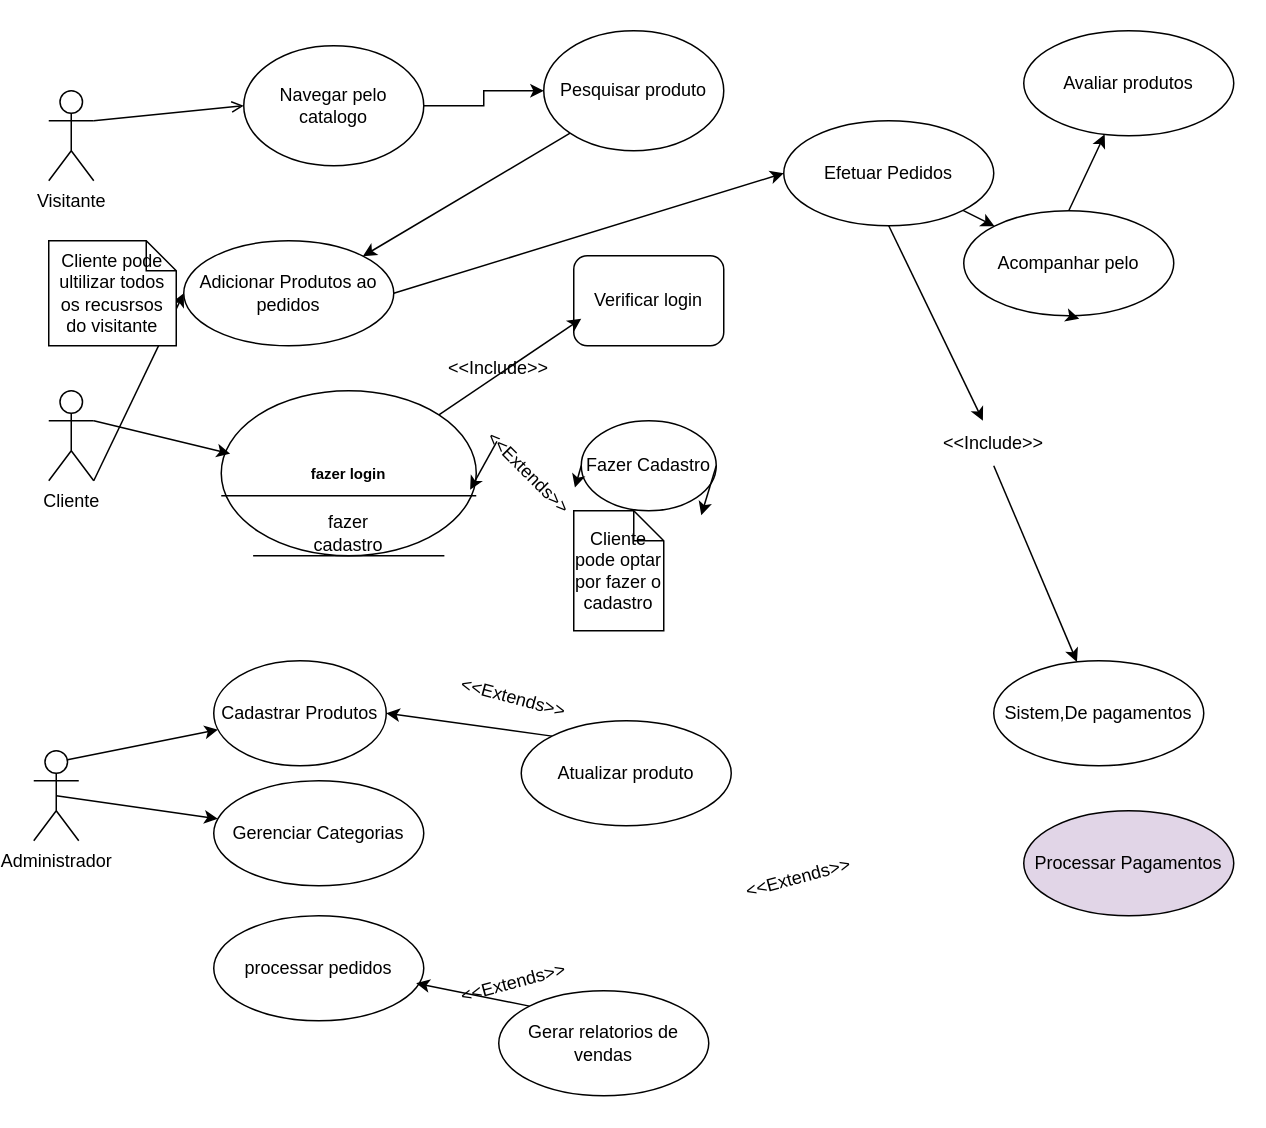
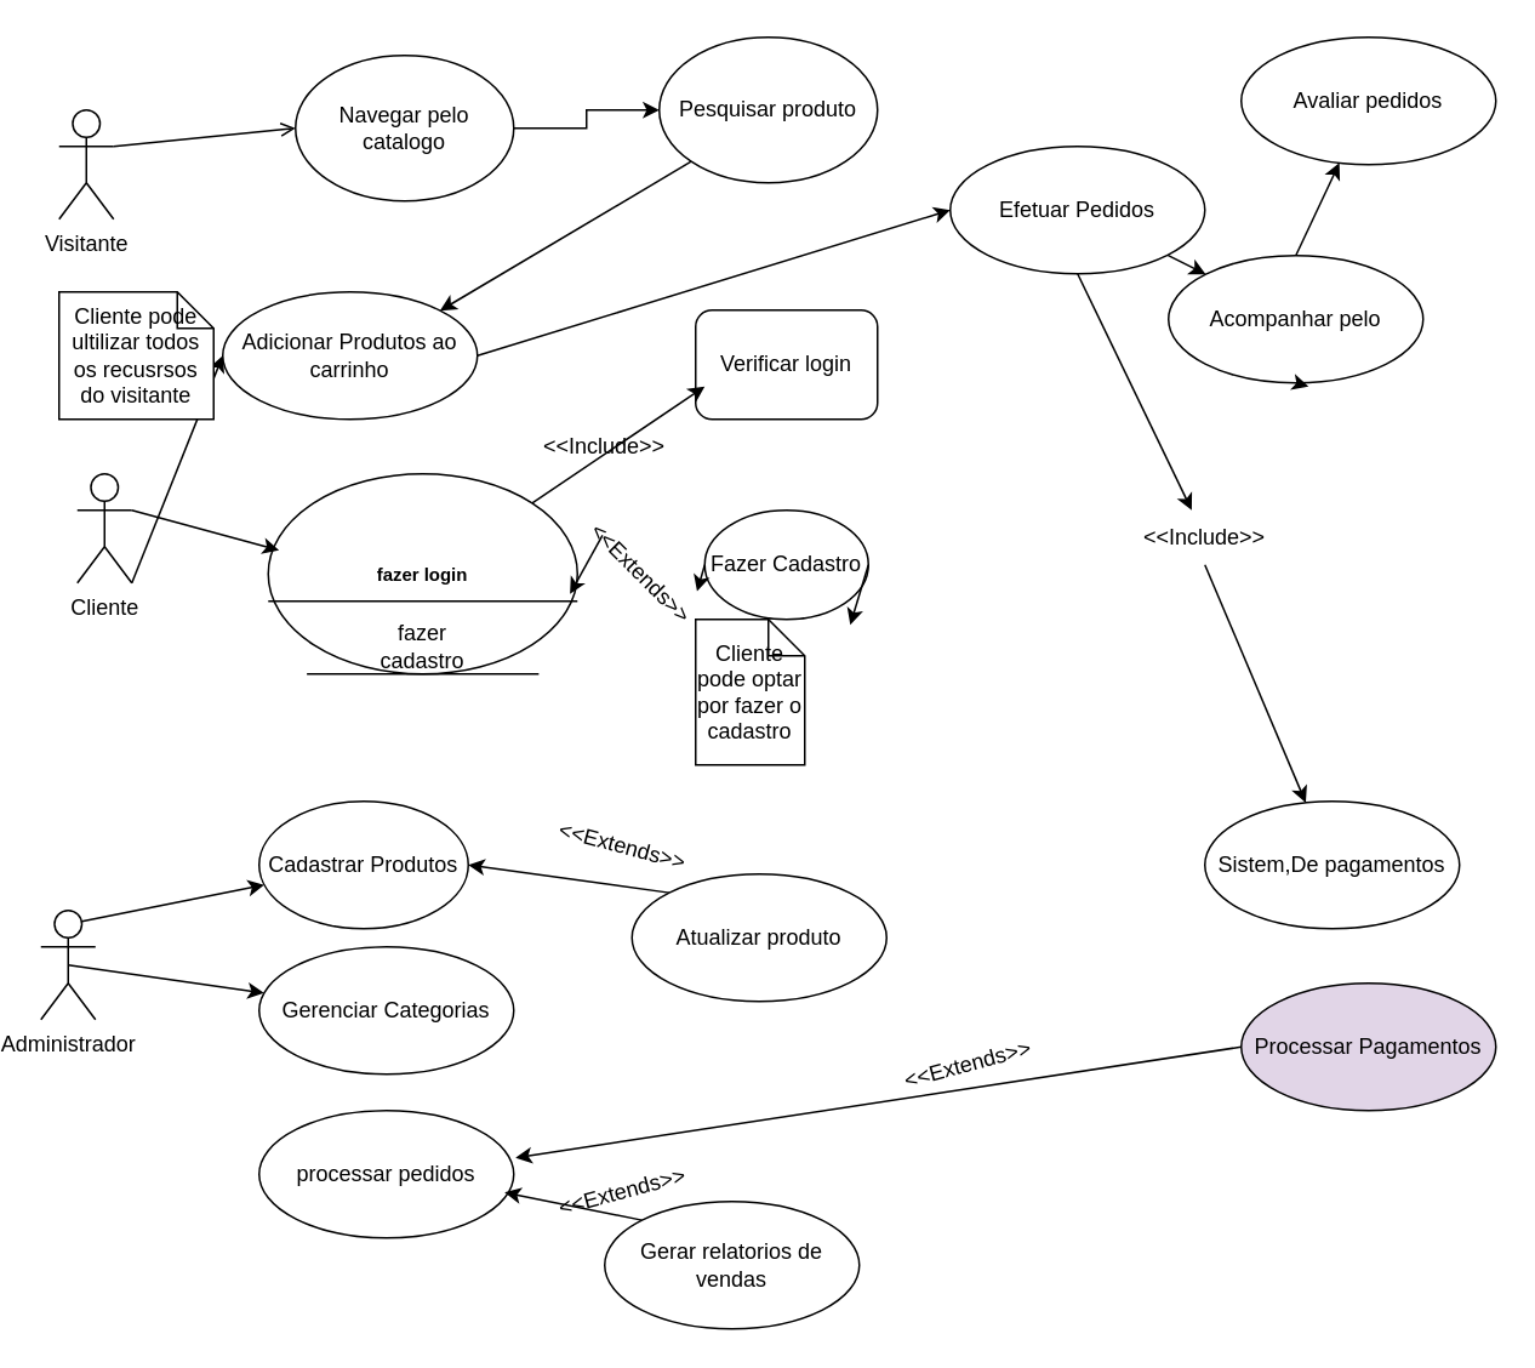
  <mxCell id="0" />
  <mxCell id="1" parent="0" />
  <mxCell id="2" style="rounded=0;orthogonalLoop=1;jettySize=auto;html=1;exitX=1;exitY=1;exitDx=0;exitDy=0;exitPerimeter=0;entryX=0;entryY=0.5;entryDx=0;entryDy=0;" edge="1" parent="1" source="3" target="15"><mxGeometry relative="1" as="geometry" /></mxCell>
- <mxCell id="3" value="Cliente" style="shape=umlActor;verticalLabelPosition=bottom;verticalAlign=top;html=1;" vertex="1" parent="1"><mxGeometry x="30" y="260" width="30" height="60" as="geometry" /></mxCell>
+ <mxCell id="3" value="Cliente" style="shape=umlActor;verticalLabelPosition=bottom;verticalAlign=top;html=1;" vertex="1" parent="1"><mxGeometry x="40" y="260" width="30" height="60" as="geometry" /></mxCell>
  <mxCell id="4" value="&lt;h5&gt;fazer login&lt;/h5&gt;" style="ellipse;shape=umlEntity;whiteSpace=wrap;html=1;" vertex="1" parent="1"><mxGeometry x="145" y="260" width="170" height="110" as="geometry" /></mxCell>
  <mxCell id="5" value="" style="line;strokeWidth=1;fillColor=none;align=left;verticalAlign=middle;spacingTop=-1;spacingLeft=3;spacingRight=3;rotatable=0;labelPosition=right;points=[];portConstraint=eastwest;strokeColor=inherit;" vertex="1" parent="1"><mxGeometry x="145" y="326" width="170" height="8" as="geometry" /></mxCell>
  <mxCell id="6" value="fazer cadastro" style="text;html=1;align=center;verticalAlign=middle;whiteSpace=wrap;rounded=0;" vertex="1" parent="1"><mxGeometry x="200" y="340" width="60" height="30" as="geometry" /></mxCell>
  <mxCell id="7" style="rounded=0;orthogonalLoop=1;jettySize=auto;html=1;exitX=1;exitY=0.333;exitDx=0;exitDy=0;exitPerimeter=0;entryX=0.035;entryY=0.382;entryDx=0;entryDy=0;entryPerimeter=0;" edge="1" parent="1" source="3" target="4"><mxGeometry relative="1" as="geometry" /></mxCell>
  <mxCell id="8" value="Verificar login" style="whiteSpace=wrap;html=1;rounded=1;" vertex="1" parent="1"><mxGeometry x="380" y="170" width="100" height="60" as="geometry" /></mxCell>
  <mxCell id="9" style="rounded=0;orthogonalLoop=1;jettySize=auto;html=1;exitX=1;exitY=0;exitDx=0;exitDy=0;entryX=0.05;entryY=0.7;entryDx=0;entryDy=0;entryPerimeter=0;" edge="1" parent="1" source="4" target="8"><mxGeometry relative="1" as="geometry" /></mxCell>
  <mxCell id="10" value="&amp;lt;&amp;lt;Include&amp;gt;&amp;gt;" style="text;html=1;align=center;verticalAlign=middle;whiteSpace=wrap;rounded=0;" vertex="1" parent="1"><mxGeometry x="300" y="230" width="60" height="30" as="geometry" /></mxCell>
  <mxCell id="11" value="Fazer Cadastro" style="ellipse;whiteSpace=wrap;html=1;" vertex="1" parent="1"><mxGeometry x="385" y="280" width="90" height="60" as="geometry" /></mxCell>
  <mxCell id="12" style="rounded=0;orthogonalLoop=1;jettySize=auto;html=1;exitX=0;exitY=0.5;exitDx=0;exitDy=0;entryX=0.976;entryY=0;entryDx=0;entryDy=0;entryPerimeter=0;" edge="1" parent="1" source="23" target="5"><mxGeometry relative="1" as="geometry" /></mxCell>
  <mxCell id="13" style="rounded=0;orthogonalLoop=1;jettySize=auto;html=1;exitX=1;exitY=0.5;exitDx=0;exitDy=0;entryX=0.706;entryY=0.027;entryDx=0;entryDy=0;entryPerimeter=0;" edge="1" parent="1" source="11"><mxGeometry relative="1" as="geometry"><mxPoint x="465.02" y="342.97" as="targetPoint" /></mxGeometry></mxCell>
  <mxCell id="14" style="rounded=0;orthogonalLoop=1;jettySize=auto;html=1;exitX=1;exitY=0.5;exitDx=0;exitDy=0;entryX=0;entryY=0.5;entryDx=0;entryDy=0;" edge="1" parent="1" source="15" target="26"><mxGeometry relative="1" as="geometry" /></mxCell>
- <mxCell id="15" value="Adicionar Produtos ao pedidos" style="ellipse;whiteSpace=wrap;html=1;" vertex="1" parent="1"><mxGeometry x="120" y="160" width="140" height="70" as="geometry" /></mxCell>
+ <mxCell id="15" value="Adicionar Produtos ao carrinho" style="ellipse;whiteSpace=wrap;html=1;" vertex="1" parent="1"><mxGeometry x="120" y="160" width="140" height="70" as="geometry" /></mxCell>
  <mxCell id="16" style="rounded=0;orthogonalLoop=1;jettySize=auto;html=1;exitX=1;exitY=0.333;exitDx=0;exitDy=0;exitPerimeter=0;entryX=0;entryY=0.5;entryDx=0;entryDy=0;endArrow=open;" edge="1" parent="1" source="17" target="19"><mxGeometry relative="1" as="geometry" /></mxCell>
  <mxCell id="17" value="Visitante" style="shape=umlActor;verticalLabelPosition=bottom;verticalAlign=top;html=1;outlineConnect=0;" vertex="1" parent="1"><mxGeometry x="30" y="60" width="30" height="60" as="geometry" /></mxCell>
  <mxCell id="18" value="" style="edgeStyle=orthogonalEdgeStyle;rounded=0;orthogonalLoop=1;jettySize=auto;html=1;" edge="1" parent="1" source="19" target="20"><mxGeometry relative="1" as="geometry" /></mxCell>
  <mxCell id="19" value="Navegar pelo catalogo" style="ellipse;whiteSpace=wrap;html=1;" vertex="1" parent="1"><mxGeometry x="160" y="30" width="120" height="80" as="geometry" /></mxCell>
  <mxCell id="20" value="Pesquisar produto" style="ellipse;whiteSpace=wrap;html=1;" vertex="1" parent="1"><mxGeometry x="360" y="20" width="120" height="80" as="geometry" /></mxCell>
  <mxCell id="21" value="" style="rounded=0;orthogonalLoop=1;jettySize=auto;html=1;exitX=0;exitY=1;exitDx=0;exitDy=0;entryX=1;entryY=0;entryDx=0;entryDy=0;" edge="1" parent="1" source="20" target="15"><mxGeometry relative="1" as="geometry"><mxPoint x="378" y="98" as="sourcePoint" /><mxPoint x="250" y="170" as="targetPoint" /></mxGeometry></mxCell>
  <mxCell id="22" value="" style="rounded=0;orthogonalLoop=1;jettySize=auto;html=1;exitX=0;exitY=0.5;exitDx=0;exitDy=0;entryX=0.976;entryY=0;entryDx=0;entryDy=0;entryPerimeter=0;" edge="1" parent="1" source="11" target="23"><mxGeometry relative="1" as="geometry"><mxPoint x="385" y="310" as="sourcePoint" /><mxPoint x="311" y="326" as="targetPoint" /></mxGeometry></mxCell>
  <mxCell id="23" value="&amp;lt;&amp;lt;Extends&amp;gt;&amp;gt;" style="text;html=1;align=center;verticalAlign=middle;whiteSpace=wrap;rounded=0;rotation=45;" vertex="1" parent="1"><mxGeometry x="320" y="300" width="60" height="30" as="geometry" /></mxCell>
  <mxCell id="24" style="edgeStyle=none;rounded=0;orthogonalLoop=1;jettySize=auto;html=1;exitX=0.5;exitY=1;exitDx=0;exitDy=0;" edge="1" parent="1" source="36" target="30"><mxGeometry relative="1" as="geometry" /></mxCell>
  <mxCell id="25" style="edgeStyle=none;rounded=0;orthogonalLoop=1;jettySize=auto;html=1;exitX=1;exitY=1;exitDx=0;exitDy=0;entryX=0;entryY=0;entryDx=0;entryDy=0;" edge="1" parent="1" source="26" target="28"><mxGeometry relative="1" as="geometry" /></mxCell>
  <mxCell id="26" value="Efetuar Pedidos" style="ellipse;whiteSpace=wrap;html=1;" vertex="1" parent="1"><mxGeometry x="520" y="80" width="140" height="70" as="geometry" /></mxCell>
  <mxCell id="27" style="edgeStyle=none;rounded=0;orthogonalLoop=1;jettySize=auto;html=1;exitX=0.5;exitY=0;exitDx=0;exitDy=0;" edge="1" parent="1" source="28" target="29"><mxGeometry relative="1" as="geometry" /></mxCell>
  <mxCell id="28" value="Acompanhar pelo" style="ellipse;whiteSpace=wrap;html=1;" vertex="1" parent="1"><mxGeometry x="640" y="140" width="140" height="70" as="geometry" /></mxCell>
- <mxCell id="29" value="Avaliar produtos" style="ellipse;whiteSpace=wrap;html=1;" vertex="1" parent="1"><mxGeometry x="680" y="20" width="140" height="70" as="geometry" /></mxCell>
+ <mxCell id="29" value="Avaliar pedidos" style="ellipse;whiteSpace=wrap;html=1;" vertex="1" parent="1"><mxGeometry x="680" y="20" width="140" height="70" as="geometry" /></mxCell>
  <mxCell id="30" value="Sistem,De pagamentos" style="ellipse;whiteSpace=wrap;html=1;" vertex="1" parent="1"><mxGeometry x="660" y="440" width="140" height="70" as="geometry" /></mxCell>
  <mxCell id="31" style="edgeStyle=none;rounded=0;orthogonalLoop=1;jettySize=auto;html=1;exitX=0.5;exitY=1;exitDx=0;exitDy=0;entryX=0.55;entryY=1.029;entryDx=0;entryDy=0;entryPerimeter=0;" edge="1" parent="1" source="28" target="28"><mxGeometry relative="1" as="geometry" /></mxCell>
  <mxCell id="32" style="edgeStyle=none;rounded=0;orthogonalLoop=1;jettySize=auto;html=1;exitX=0.5;exitY=0.5;exitDx=0;exitDy=0;exitPerimeter=0;" edge="1" parent="1" source="34" target="39"><mxGeometry relative="1" as="geometry" /></mxCell>
  <mxCell id="33" style="edgeStyle=none;rounded=0;orthogonalLoop=1;jettySize=auto;html=1;exitX=0.75;exitY=0.1;exitDx=0;exitDy=0;exitPerimeter=0;" edge="1" parent="1" source="34" target="38"><mxGeometry relative="1" as="geometry" /></mxCell>
  <mxCell id="34" value="Administrador" style="shape=umlActor;verticalLabelPosition=bottom;verticalAlign=top;html=1;" vertex="1" parent="1"><mxGeometry x="20" y="500" width="30" height="60" as="geometry" /></mxCell>
  <mxCell id="35" value="" style="edgeStyle=none;rounded=0;orthogonalLoop=1;jettySize=auto;html=1;exitX=0.5;exitY=1;exitDx=0;exitDy=0;" edge="1" parent="1" source="26" target="36"><mxGeometry relative="1" as="geometry"><mxPoint x="590" y="150" as="sourcePoint" /><mxPoint x="715" y="441" as="targetPoint" /></mxGeometry></mxCell>
  <mxCell id="36" value="&amp;lt;&amp;lt;Include&amp;gt;&amp;gt;" style="text;html=1;align=center;verticalAlign=middle;whiteSpace=wrap;rounded=0;" vertex="1" parent="1"><mxGeometry x="630" y="280" width="60" height="30" as="geometry" /></mxCell>
  <mxCell id="37" value="Processar Pagamentos" style="ellipse;whiteSpace=wrap;html=1;fillColor=#e1d5e7;" vertex="1" parent="1"><mxGeometry x="680" y="540" width="140" height="70" as="geometry" /></mxCell>
  <mxCell id="38" value="Cadastrar Produtos" style="ellipse;whiteSpace=wrap;html=1;" vertex="1" parent="1"><mxGeometry x="140" y="440" width="115" height="70" as="geometry" /></mxCell>
  <mxCell id="39" value="Gerenciar Categorias" style="ellipse;whiteSpace=wrap;html=1;" vertex="1" parent="1"><mxGeometry x="140" y="520" width="140" height="70" as="geometry" /></mxCell>
  <mxCell id="40" value="processar pedidos" style="ellipse;whiteSpace=wrap;html=1;" vertex="1" parent="1"><mxGeometry x="140" y="610" width="140" height="70" as="geometry" /></mxCell>
  <mxCell id="41" value="Gerar relatorios de vendas" style="ellipse;whiteSpace=wrap;html=1;" vertex="1" parent="1"><mxGeometry x="330" y="660" width="140" height="70" as="geometry" /></mxCell>
  <mxCell id="42" style="edgeStyle=none;rounded=0;orthogonalLoop=1;jettySize=auto;html=1;exitX=0;exitY=0;exitDx=0;exitDy=0;entryX=1;entryY=0.5;entryDx=0;entryDy=0;" edge="1" parent="1" source="43" target="38"><mxGeometry relative="1" as="geometry" /></mxCell>
  <mxCell id="43" value="Atualizar produto" style="ellipse;whiteSpace=wrap;html=1;" vertex="1" parent="1"><mxGeometry x="345" y="480" width="140" height="70" as="geometry" /></mxCell>
  <mxCell id="44" style="edgeStyle=none;rounded=0;orthogonalLoop=1;jettySize=auto;html=1;exitX=0;exitY=0;exitDx=0;exitDy=0;entryX=0.964;entryY=0.643;entryDx=0;entryDy=0;entryPerimeter=0;" edge="1" parent="1" source="41" target="40"><mxGeometry relative="1" as="geometry" /></mxCell>
+ <mxCell id="45" style="edgeStyle=none;rounded=0;orthogonalLoop=1;jettySize=auto;html=1;exitX=0;exitY=0.5;exitDx=0;exitDy=0;entryX=1.007;entryY=0.371;entryDx=0;entryDy=0;entryPerimeter=0;" edge="1" parent="1" source="37" target="40"><mxGeometry relative="1" as="geometry" /></mxCell>
  <mxCell id="46" value="&amp;lt;&amp;lt;Extends&amp;gt;&amp;gt;" style="text;html=1;align=center;verticalAlign=middle;whiteSpace=wrap;rounded=0;rotation=-15;" vertex="1" parent="1"><mxGeometry x="500" y="570" width="60" height="30" as="geometry" /></mxCell>
  <mxCell id="47" style="edgeStyle=none;rounded=0;orthogonalLoop=1;jettySize=auto;html=1;entryX=0.75;entryY=0;entryDx=0;entryDy=0;" edge="1" parent="1" source="46" target="46"><mxGeometry relative="1" as="geometry" /></mxCell>
  <mxCell id="48" value="&amp;lt;&amp;lt;Extends&amp;gt;&amp;gt;" style="text;html=1;align=center;verticalAlign=middle;whiteSpace=wrap;rounded=0;rotation=-15;" vertex="1" parent="1"><mxGeometry x="310" y="640" width="60" height="30" as="geometry" /></mxCell>
  <mxCell id="49" value="&amp;lt;&amp;lt;Extends&amp;gt;&amp;gt;" style="text;html=1;align=center;verticalAlign=middle;whiteSpace=wrap;rounded=0;rotation=15;" vertex="1" parent="1"><mxGeometry x="310" y="450" width="60" height="30" as="geometry" /></mxCell>
  <mxCell id="50" value="Cliente pode optar por fazer o cadastro" style="shape=note;size=20;whiteSpace=wrap;html=1;" vertex="1" parent="1"><mxGeometry x="380" y="340" width="60" height="80" as="geometry" /></mxCell>
  <mxCell id="51" value="Cliente pode ultilizar todos os recusrsos do visitante" style="shape=note;size=20;whiteSpace=wrap;html=1;" vertex="1" parent="1"><mxGeometry x="30" y="160" width="85" height="70" as="geometry" /></mxCell>
